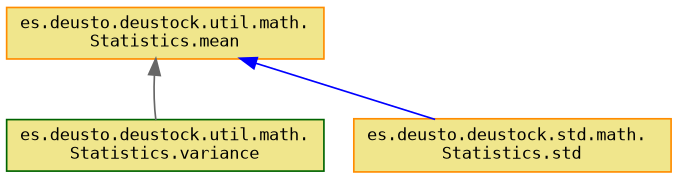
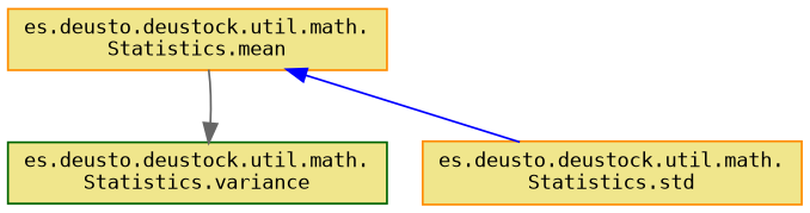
  digraph {
    fontname="DejaVu Sans Mono"
    rankdir=TB
    node [color=darkorange fillcolor=khaki fontname="DejaVu Sans Mono" fontsize=10 shape=record style=filled]
    edge [dir=back fontname="DejaVu Sans Mono" fontsize=10 labelfontname=Helvetica labelfontsize=10 style=solid]
    n1 [fontcolor=black height=0.2 label="es.deusto.deustock.util.math.\lStatistics.mean" width=0.4]
    n2 [color=darkgreen height=0.2 label="es.deusto.deustock.util.math.\lStatistics.variance" width=0.4]
-   n3 [height=0.2 label="es.deusto.deustock.std.math.\lStatistics.std" width=0.4]
-   n1 -> n2 [color=gray40]
+   n3 [height=0.2 label="es.deusto.deustock.util.math.\lStatistics.std" width=0.4]
+   n2 -> n1 [color=gray40]
    n1 -> n3 [color=blue]
  }
